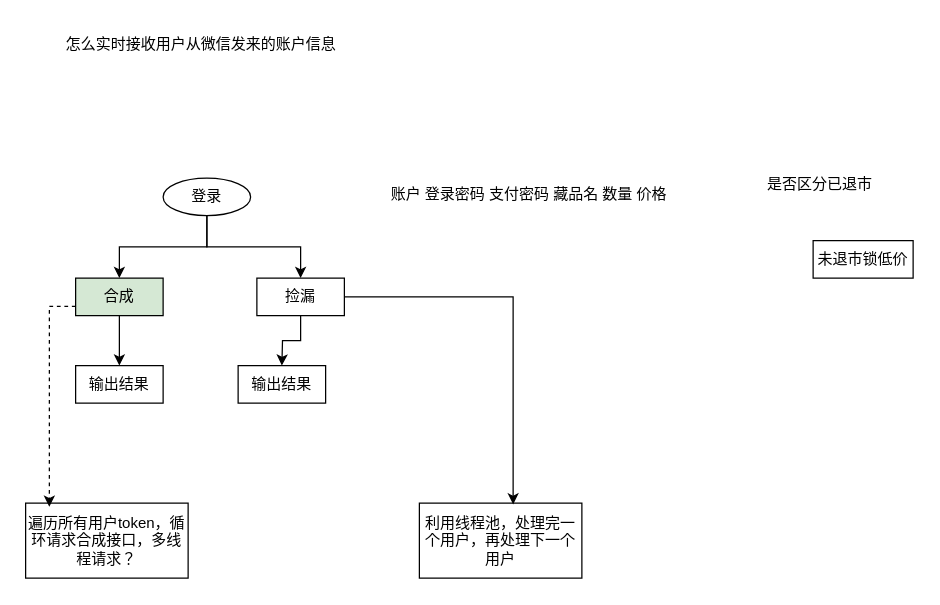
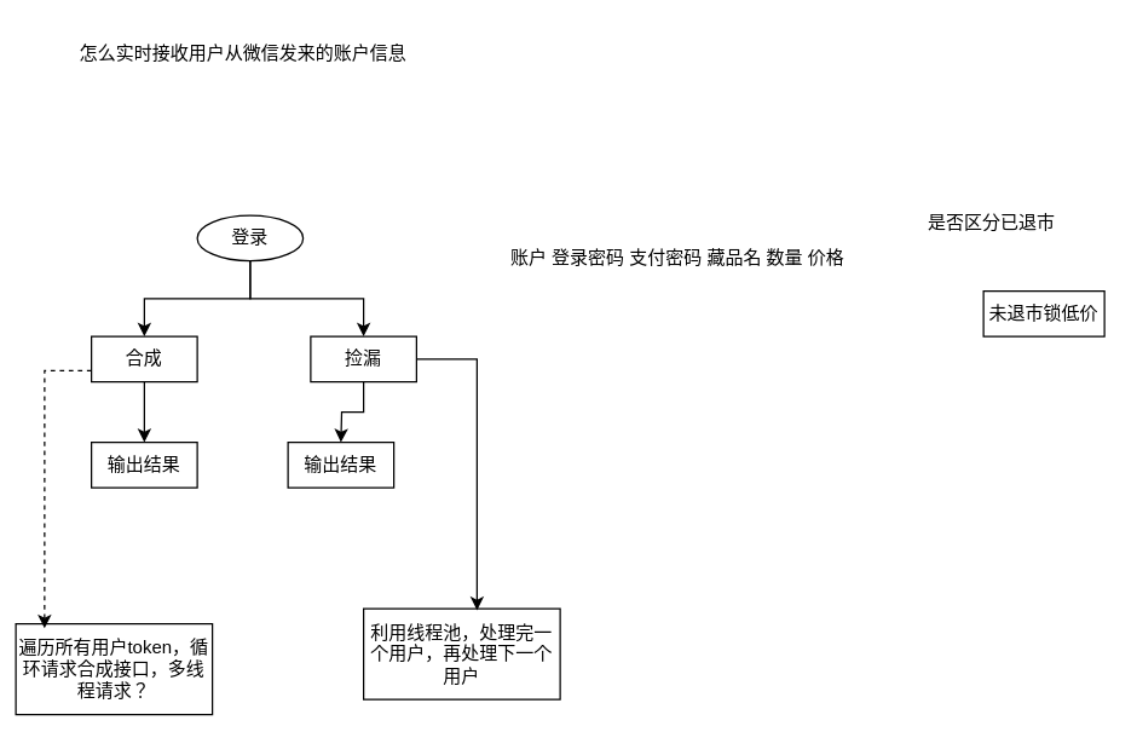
  <mxCell id="0" />
  <mxCell id="1" parent="0" />
  <mxCell id="2" style="edgeStyle=orthogonalEdgeStyle;rounded=0;orthogonalLoop=1;jettySize=auto;html=1;exitX=0.5;exitY=1;exitDx=0;exitDy=0;entryX=0.5;entryY=0;entryDx=0;entryDy=0;" edge="1" parent="1" source="4" target="6"><mxGeometry relative="1" as="geometry" /></mxCell>
  <mxCell id="3" style="edgeStyle=orthogonalEdgeStyle;rounded=0;orthogonalLoop=1;jettySize=auto;html=1;exitX=0.5;exitY=1;exitDx=0;exitDy=0;entryX=0.5;entryY=0;entryDx=0;entryDy=0;" edge="1" parent="1" source="4" target="8"><mxGeometry relative="1" as="geometry" /></mxCell>
  <mxCell id="4" value="登录" style="ellipse;whiteSpace=wrap;html=1;" vertex="1" parent="1"><mxGeometry x="130" y="142" width="70" height="30" as="geometry" /></mxCell>
  <mxCell id="5" style="edgeStyle=orthogonalEdgeStyle;rounded=0;orthogonalLoop=1;jettySize=auto;html=1;exitX=0.5;exitY=1;exitDx=0;exitDy=0;" edge="1" parent="1" source="6"><mxGeometry relative="1" as="geometry"><mxPoint x="95" y="292" as="targetPoint" /></mxGeometry></mxCell>
- <mxCell id="6" value="合成" style="rounded=0;whiteSpace=wrap;html=1;fillColor=#d5e8d4;" vertex="1" parent="1"><mxGeometry x="60" y="222" width="70" height="30" as="geometry" /></mxCell>
+ <mxCell id="6" value="合成" style="rounded=0;whiteSpace=wrap;html=1;" vertex="1" parent="1"><mxGeometry x="60" y="222" width="70" height="30" as="geometry" /></mxCell>
  <mxCell id="7" style="edgeStyle=orthogonalEdgeStyle;rounded=0;orthogonalLoop=1;jettySize=auto;html=1;exitX=0.5;exitY=1;exitDx=0;exitDy=0;" edge="1" parent="1" source="8"><mxGeometry relative="1" as="geometry"><mxPoint x="225" y="292" as="targetPoint" /></mxGeometry></mxCell>
  <mxCell id="8" value="捡漏" style="rounded=0;whiteSpace=wrap;html=1;" vertex="1" parent="1"><mxGeometry x="205" y="222" width="70" height="30" as="geometry" /></mxCell>
- <mxCell id="9" value="账户 登录密码 支付密码 藏品名 数量 价格&amp;nbsp;" style="text;html=1;align=center;verticalAlign=middle;resizable=0;points=[];autosize=1;strokeColor=none;fillColor=none;" vertex="1" parent="1"><mxGeometry x="299" y="140" width="250" height="30" as="geometry" /></mxCell>
+ <mxCell id="9" value="账户 登录密码 支付密码 藏品名 数量 价格&amp;nbsp;" style="text;html=1;align=center;verticalAlign=middle;resizable=0;points=[];autosize=1;strokeColor=none;fillColor=none;" vertex="1" parent="1"><mxGeometry x="324" y="155" width="250" height="30" as="geometry" /></mxCell>
  <mxCell id="10" value="是否区分已退市" style="text;html=1;align=center;verticalAlign=middle;resizable=0;points=[];autosize=1;strokeColor=none;fillColor=none;" vertex="1" parent="1"><mxGeometry x="600" y="132" width="110" height="30" as="geometry" /></mxCell>
  <mxCell id="11" value="未退市锁低价" style="rounded=0;whiteSpace=wrap;html=1;" vertex="1" parent="1"><mxGeometry x="650" y="192" width="80" height="30" as="geometry" /></mxCell>
  <mxCell id="12" value="怎么实时接收用户从微信发来的账户信息" style="text;html=1;align=center;verticalAlign=middle;resizable=0;points=[];autosize=1;strokeColor=none;fillColor=none;" vertex="1" parent="1"><mxGeometry x="40" y="20" width="240" height="30" as="geometry" /></mxCell>
  <mxCell id="13" value="输出结果" style="rounded=0;whiteSpace=wrap;html=1;" vertex="1" parent="1"><mxGeometry x="60" y="292" width="70" height="30" as="geometry" /></mxCell>
  <mxCell id="14" value="输出结果" style="rounded=0;whiteSpace=wrap;html=1;" vertex="1" parent="1"><mxGeometry x="190" y="292" width="70" height="30" as="geometry" /></mxCell>
- <mxCell id="15" value="遍历所有用户token，循环请求合成接口，多线程请求？" style="rounded=0;whiteSpace=wrap;html=1;" vertex="1" parent="1"><mxGeometry x="20" y="402" width="130" height="60" as="geometry" /></mxCell>
+ <mxCell id="15" value="遍历所有用户token，循环请求合成接口，多线程请求？" style="rounded=0;whiteSpace=wrap;html=1;" vertex="1" parent="1"><mxGeometry x="10" y="412" width="130" height="60" as="geometry" /></mxCell>
  <mxCell id="16" style="edgeStyle=orthogonalEdgeStyle;rounded=0;orthogonalLoop=1;jettySize=auto;html=1;exitX=0;exitY=0.75;exitDx=0;exitDy=0;entryX=0.146;entryY=0.05;entryDx=0;entryDy=0;entryPerimeter=0;dashed=1;" edge="1" parent="1" source="6" target="15"><mxGeometry relative="1" as="geometry" /></mxCell>
- <mxCell id="17" value="利用线程池，处理完一个用户，再处理下一个用户" style="rounded=0;whiteSpace=wrap;html=1;" vertex="1" parent="1"><mxGeometry x="335" y="402" width="130" height="60" as="geometry" /></mxCell>
+ <mxCell id="17" value="利用线程池，处理完一个用户，再处理下一个用户" style="rounded=0;whiteSpace=wrap;html=1;" vertex="1" parent="1"><mxGeometry x="240" y="402" width="130" height="60" as="geometry" /></mxCell>
  <mxCell id="18" style="edgeStyle=orthogonalEdgeStyle;rounded=0;orthogonalLoop=1;jettySize=auto;html=1;exitX=1;exitY=0.5;exitDx=0;exitDy=0;entryX=0.577;entryY=0.017;entryDx=0;entryDy=0;entryPerimeter=0;" edge="1" parent="1" source="8" target="17"><mxGeometry relative="1" as="geometry" /></mxCell>
